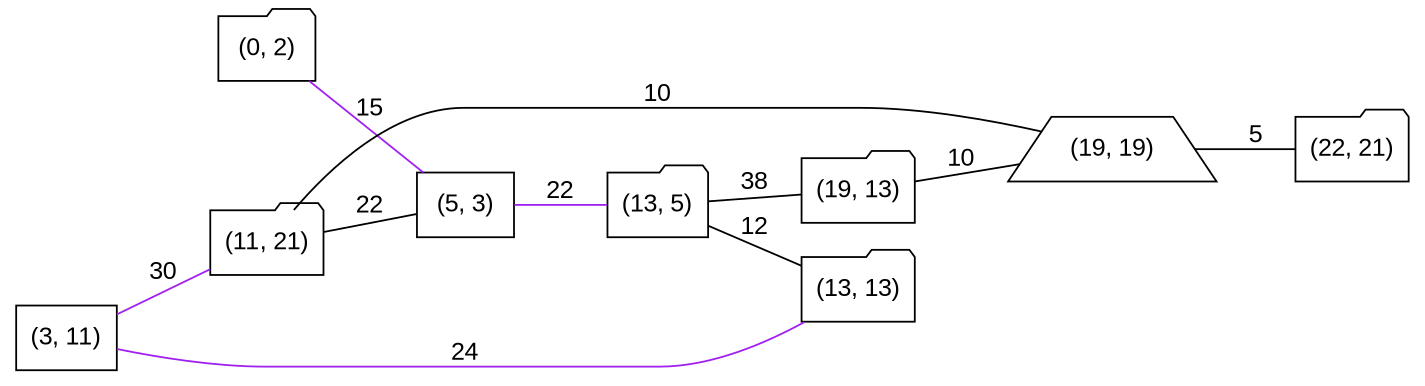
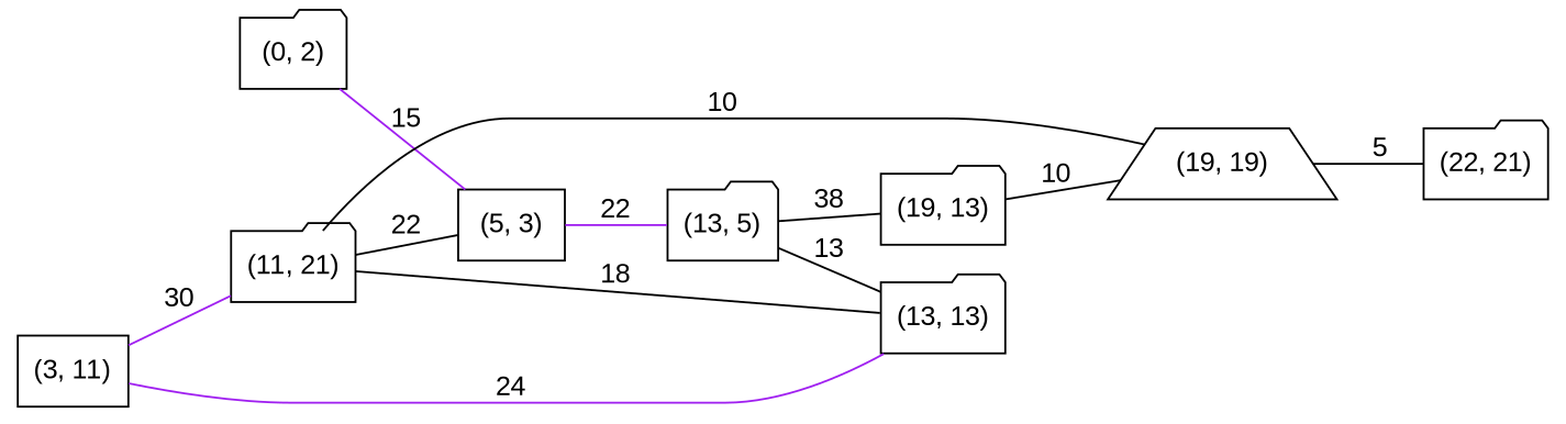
  graph {
    fontname="Liberation Sans"
    rankdir=LR
    node [fontname="Liberation Sans" shape=folder]
    edge [color=black fontname="Liberation Sans"]
    n1 [label="(0, 2)"]
    n2 [label="(5, 3)" shape=box]
    n3 [label="(13, 5)"]
    n4 [label="(3, 11)" shape=box]
    n5 [label="(11, 21)"]
    n6 [label="(13, 13)"]
    n7 [label="(19, 19)" shape=trapezium]
    n8 [label="(19, 13)"]
    n9 [label="(22, 21)"]
    n1 -- n2 [color=purple label=15]
    n2 -- n3 [color=purple label=22]
-   n3 -- n6 [label=12]
+   n3 -- n6 [label=13]
    n3 -- n8 [label=38]
    n4 -- n5 [color=purple label=30]
    n4 -- n6 [color=purple label=24]
    n5 -- n2 [label=22]
+   n5 -- n6 [label=18]
    n5 -- n7 [label=10]
    n7 -- n9 [label=5]
    n8 -- n7 [label=10]
  }
